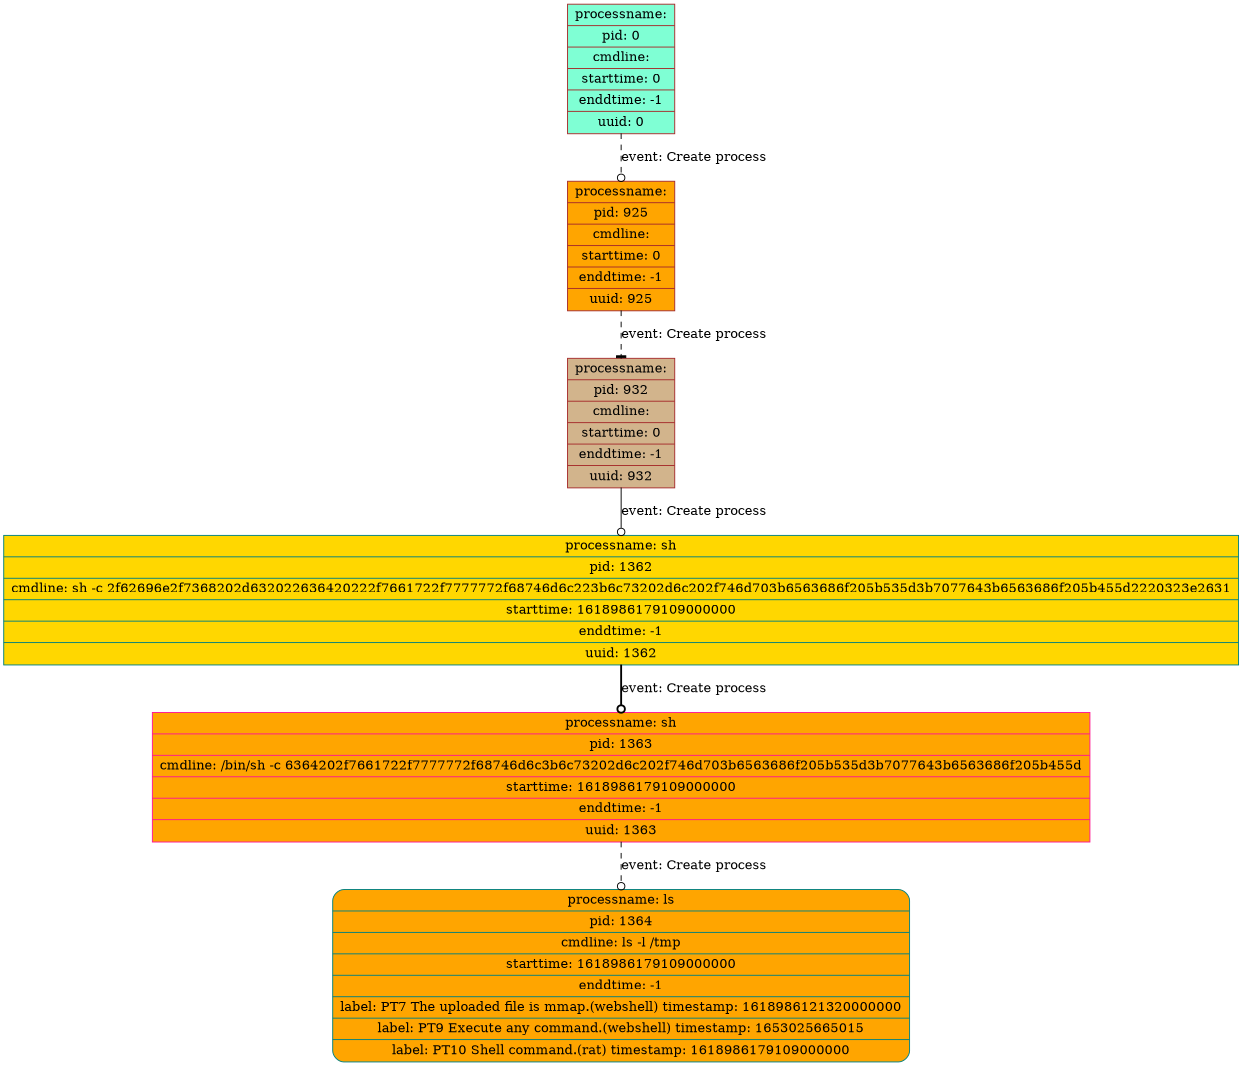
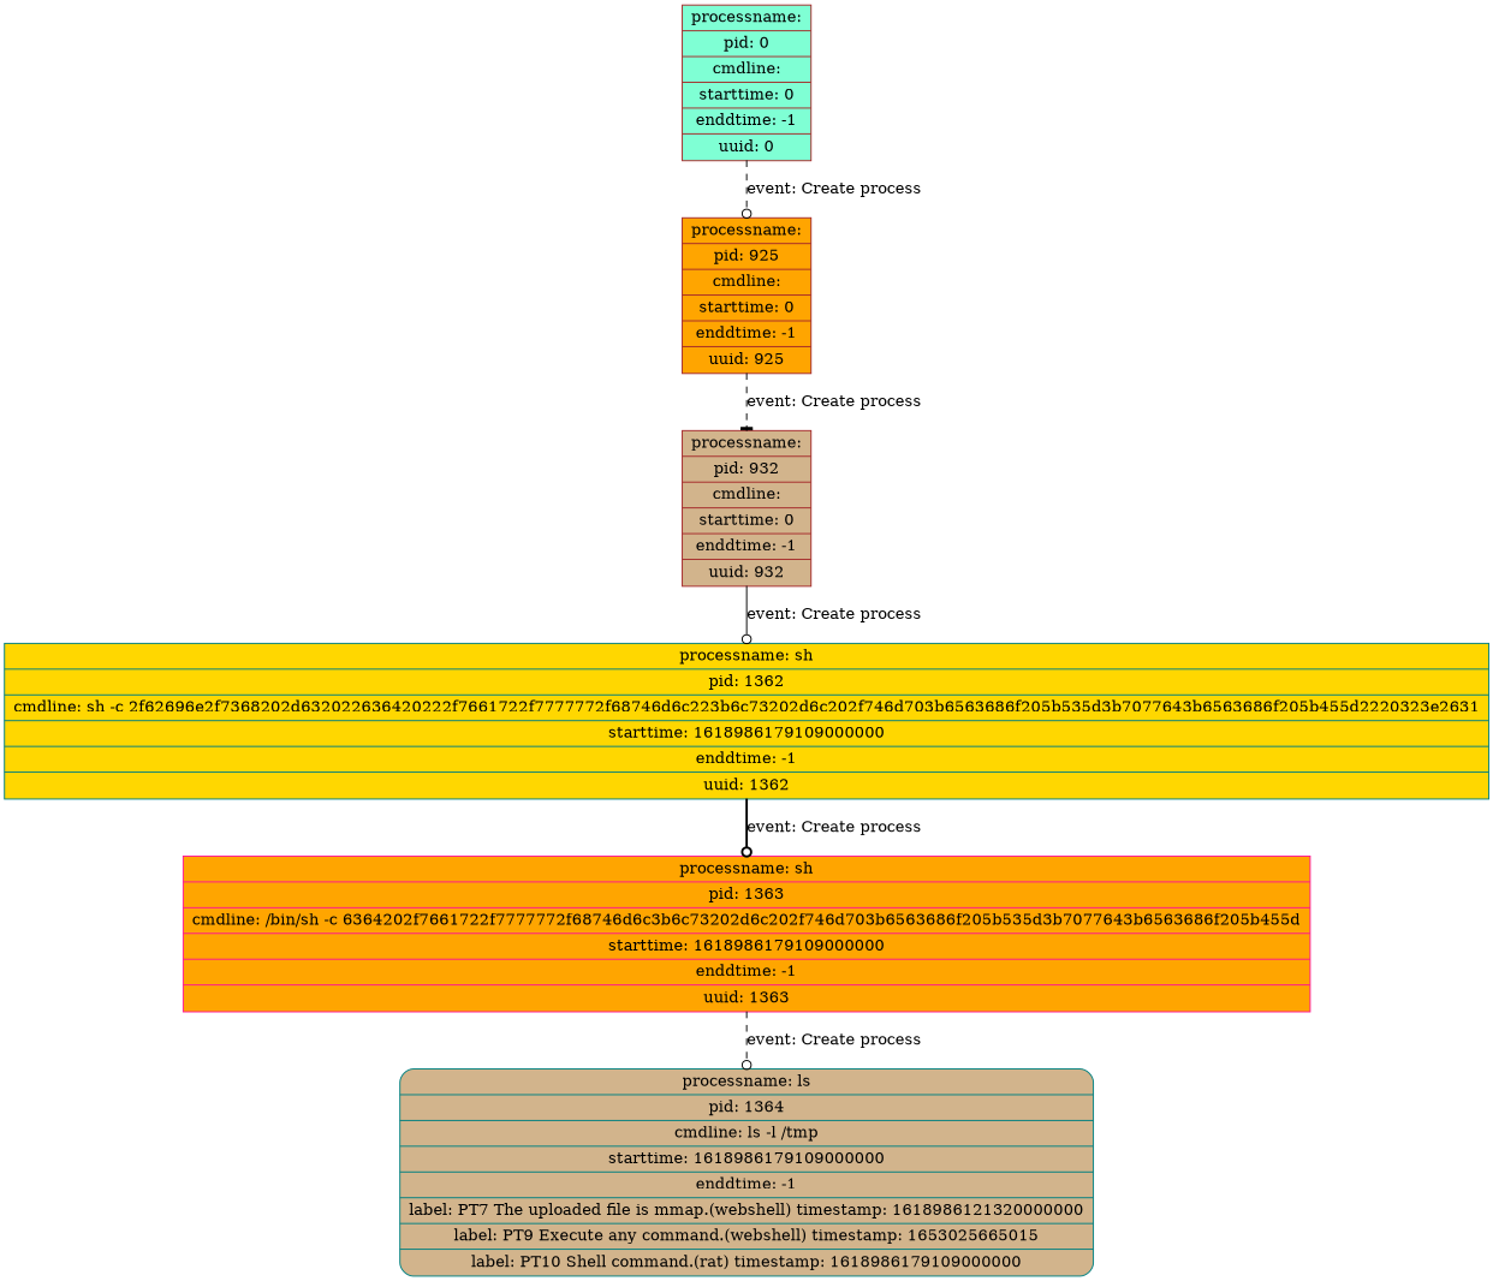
  digraph {
    node [color=brown shape=record style=filled fillcolor=tan]
    edge [style=dashed arrowhead=odot]
-   n1 [color=teal label="{<head>processname: ls | pid: 1364 | cmdline: ls -l /tmp | starttime: 1618986179109000000 | enddtime: -1 | label: PT7 The uploaded file is mmap.(webshell) timestamp: 1618986121320000000 | label: PT9 Execute any command.(webshell) timestamp: 1653025665015 | label: PT10 Shell command.(rat) timestamp: 1618986179109000000}" shape=Mrecord fillcolor=orange]
+   n1 [color=teal label="{<head>processname: ls | pid: 1364 | cmdline: ls -l /tmp | starttime: 1618986179109000000 | enddtime: -1 | label: PT7 The uploaded file is mmap.(webshell) timestamp: 1618986121320000000 | label: PT9 Execute any command.(webshell) timestamp: 1653025665015 | label: PT10 Shell command.(rat) timestamp: 1618986179109000000}" shape=Mrecord]
    n2 [label="{<head>processname: sh | pid: 1363 | cmdline: /bin/sh -c 6364202f7661722f7777772f68746d6c3b6c73202d6c202f746d703b6563686f205b535d3b7077643b6563686f205b455d | starttime: 1618986179109000000 | enddtime: -1 | uuid: 1363}" fillcolor=orange color=deeppink]
    n3 [label="{<head>processname: sh | pid: 1362 | cmdline: sh -c 2f62696e2f7368202d632022636420222f7661722f7777772f68746d6c223b6c73202d6c202f746d703b6563686f205b535d3b7077643b6563686f205b455d2220323e2631 | starttime: 1618986179109000000 | enddtime: -1 | uuid: 1362}" fillcolor=gold color=teal]
    n4 [label="{<head>processname:  | pid: 932 | cmdline:  | starttime: 0 | enddtime: -1 | uuid: 932}"]
    n5 [label="{<head>processname:  | pid: 925 | cmdline:  | starttime: 0 | enddtime: -1 | uuid: 925}" fillcolor=orange]
    n6 [label="{<head>processname:  | pid: 0 | cmdline:  | starttime: 0 | enddtime: -1 | uuid: 0}" fillcolor=aquamarine]
    n2 -> n1 [label="event: Create process"]
    n3 -> n2 [label="event: Create process" style=bold]
    n4 -> n3 [label="event: Create process" style=solid]
    n5 -> n4 [label="event: Create process" arrowhead=tee]
    n6 -> n5 [label="event: Create process"]
  }
